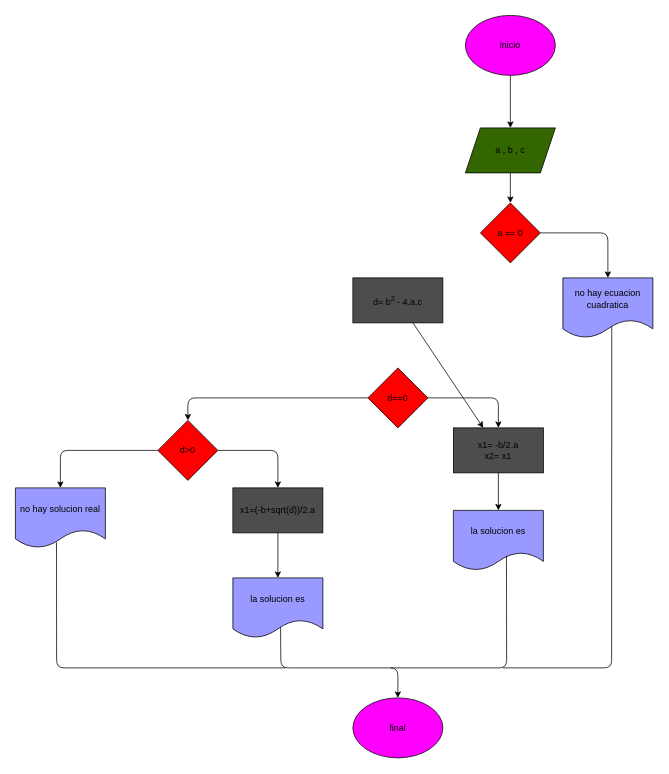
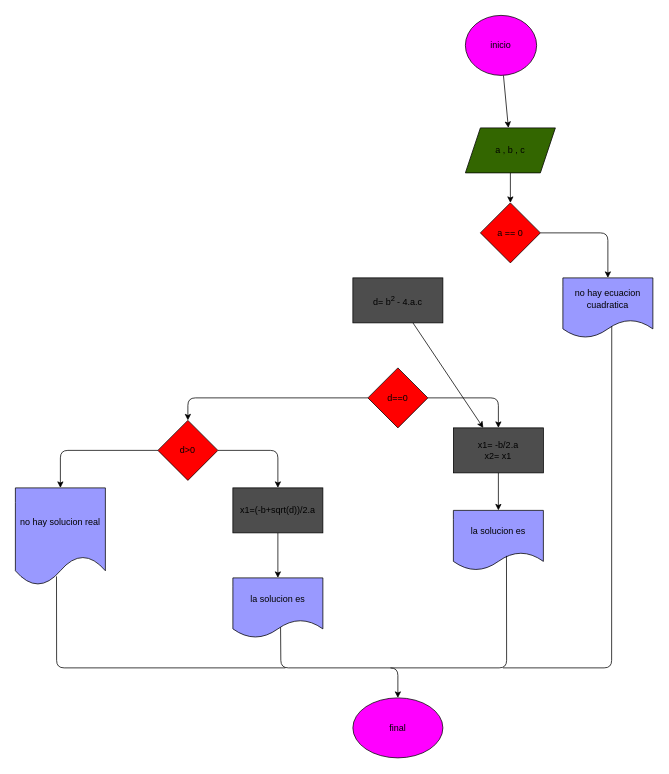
  <mxCell id="0" />
  <mxCell id="1" parent="0" />
  <mxCell id="2" value="" style="edgeStyle=none;html=1;" edge="1" parent="1" source="3" target="5"><mxGeometry relative="1" as="geometry" /></mxCell>
- <mxCell id="3" value="inicio" style="ellipse;whiteSpace=wrap;html=1;fillColor=#FF00FF;" vertex="1" parent="1"><mxGeometry x="620" y="20" width="120" height="80" as="geometry" /></mxCell>
+ <mxCell id="3" value="inicio" style="ellipse;whiteSpace=wrap;html=1;fillColor=#FF00FF;" vertex="1" parent="1"><mxGeometry x="620" y="20" width="95" height="80" as="geometry" /></mxCell>
  <mxCell id="4" value="" style="edgeStyle=none;html=1;" edge="1" parent="1" source="5" target="7"><mxGeometry relative="1" as="geometry" /></mxCell>
  <mxCell id="5" value="a , b , c" style="shape=parallelogram;perimeter=parallelogramPerimeter;whiteSpace=wrap;html=1;fixedSize=1;fillColor=#336600;" vertex="1" parent="1"><mxGeometry x="620" y="170" width="120" height="60" as="geometry" /></mxCell>
  <mxCell id="6" style="edgeStyle=none;html=1;entryX=0.5;entryY=0;entryDx=0;entryDy=0;" edge="1" parent="1" source="7" target="8"><mxGeometry relative="1" as="geometry"><Array as="points"><mxPoint x="810" y="310" /></Array></mxGeometry></mxCell>
  <mxCell id="7" value="a == 0" style="rhombus;whiteSpace=wrap;html=1;fillColor=#FF0000;" vertex="1" parent="1"><mxGeometry x="640" y="270" width="80" height="80" as="geometry" /></mxCell>
  <mxCell id="8" value="no hay ecuacion cuadratica" style="shape=document;whiteSpace=wrap;html=1;boundedLbl=1;fillColor=#9999FF;" vertex="1" parent="1"><mxGeometry x="750" y="370" width="120" height="80" as="geometry" /></mxCell>
  <mxCell id="9" value="" style="edgeStyle=none;html=1;" edge="1" parent="1" source="10" target="15"><mxGeometry relative="1" as="geometry" /></mxCell>
  <mxCell id="10" value="d= b&lt;sup&gt;2 &lt;/sup&gt;- 4.a.c" style="rounded=0;whiteSpace=wrap;html=1;fillColor=#4D4D4D;" vertex="1" parent="1"><mxGeometry x="470" y="370" width="120" height="60" as="geometry" /></mxCell>
  <mxCell id="11" style="edgeStyle=none;html=1;entryX=0.5;entryY=0;entryDx=0;entryDy=0;" edge="1" parent="1" source="13" target="19"><mxGeometry relative="1" as="geometry"><Array as="points"><mxPoint x="250" y="530" /></Array></mxGeometry></mxCell>
  <mxCell id="12" style="edgeStyle=none;html=1;entryX=0.5;entryY=0;entryDx=0;entryDy=0;" edge="1" parent="1" source="13" target="15"><mxGeometry relative="1" as="geometry"><Array as="points"><mxPoint x="664" y="530" /></Array></mxGeometry></mxCell>
  <mxCell id="13" value="d==0" style="rhombus;whiteSpace=wrap;html=1;fillColor=#FF0000;" vertex="1" parent="1"><mxGeometry x="490" y="490" width="80" height="80" as="geometry" /></mxCell>
  <mxCell id="14" value="" style="edgeStyle=none;html=1;" edge="1" parent="1" source="15" target="16"><mxGeometry relative="1" as="geometry" /></mxCell>
  <mxCell id="15" value="x1= -b/2.a&lt;br&gt;x2= x1" style="rounded=0;whiteSpace=wrap;html=1;fillColor=#4D4D4D;" vertex="1" parent="1"><mxGeometry x="604" y="570" width="120" height="60" as="geometry" /></mxCell>
  <mxCell id="16" value="la solucion es" style="shape=document;whiteSpace=wrap;html=1;boundedLbl=1;fillColor=#9999FF;" vertex="1" parent="1"><mxGeometry x="604" y="680" width="120" height="80" as="geometry" /></mxCell>
  <mxCell id="17" style="edgeStyle=none;html=1;entryX=0.5;entryY=0;entryDx=0;entryDy=0;" edge="1" parent="1" source="19" target="21"><mxGeometry relative="1" as="geometry"><Array as="points"><mxPoint x="370" y="600" /></Array></mxGeometry></mxCell>
  <mxCell id="18" style="edgeStyle=none;html=1;entryX=0.5;entryY=0;entryDx=0;entryDy=0;" edge="1" parent="1" source="19" target="22"><mxGeometry relative="1" as="geometry"><Array as="points"><mxPoint x="80" y="600" /></Array></mxGeometry></mxCell>
  <mxCell id="19" value="d&amp;gt;0" style="rhombus;whiteSpace=wrap;html=1;fillColor=#FF0000;" vertex="1" parent="1"><mxGeometry x="210" y="560" width="80" height="80" as="geometry" /></mxCell>
  <mxCell id="20" value="" style="edgeStyle=none;html=1;" edge="1" parent="1" source="21" target="24"><mxGeometry relative="1" as="geometry" /></mxCell>
  <mxCell id="21" value="x1=(-b+sqrt(d))/2.a" style="rounded=0;whiteSpace=wrap;html=1;fillColor=#4D4D4D;" vertex="1" parent="1"><mxGeometry y="650" width="120" height="60" as="geometry" x="310" /></mxCell>
- <mxCell id="22" value="no hay solucion real" style="shape=document;whiteSpace=wrap;html=1;boundedLbl=1;fillColor=#9999FF;" vertex="1" parent="1"><mxGeometry x="20" y="650" width="120" height="80" as="geometry" /></mxCell>
+ <mxCell id="22" value="no hay solucion real" style="shape=document;whiteSpace=wrap;html=1;boundedLbl=1;fillColor=#9999FF;" vertex="1" parent="1"><mxGeometry x="20" y="650" width="120" height="130" as="geometry" /></mxCell>
  <mxCell id="23" style="edgeStyle=none;html=1;entryX=0.5;entryY=0;entryDx=0;entryDy=0;exitX=0.53;exitY=0.818;exitDx=0;exitDy=0;exitPerimeter=0;" edge="1" parent="1" source="24" target="25"><mxGeometry relative="1" as="geometry"><mxPoint x="400" y="860" as="sourcePoint" /><Array as="points"><mxPoint x="374" y="890" /><mxPoint x="530" y="890" /></Array></mxGeometry></mxCell>
  <mxCell id="24" value="la solucion es" style="shape=document;whiteSpace=wrap;html=1;boundedLbl=1;fillColor=#9999FF;" vertex="1" parent="1"><mxGeometry y="770" width="120" height="80" as="geometry" x="310" /></mxCell>
  <mxCell id="25" value="final" style="ellipse;whiteSpace=wrap;html=1;fillColor=#FF00FF;" vertex="1" parent="1"><mxGeometry x="470" y="930" width="120" height="80" as="geometry" /></mxCell>
  <mxCell id="26" value="" style="endArrow=none;html=1;exitX=0.457;exitY=0.908;exitDx=0;exitDy=0;exitPerimeter=0;" edge="1" parent="1" source="22"><mxGeometry width="50" height="50" relative="1" as="geometry"><mxPoint x="480" y="860" as="sourcePoint" /><mxPoint x="380" y="890" as="targetPoint" /><Array as="points"><mxPoint x="75" y="890" /></Array></mxGeometry></mxCell>
  <mxCell id="27" value="" style="endArrow=none;html=1;entryX=0.59;entryY=0.758;entryDx=0;entryDy=0;entryPerimeter=0;" edge="1" parent="1" target="16"><mxGeometry width="50" height="50" relative="1" as="geometry"><mxPoint x="520" y="890" as="sourcePoint" /><mxPoint x="690" y="770" as="targetPoint" /><Array as="points"><mxPoint x="675" y="890" /></Array></mxGeometry></mxCell>
  <mxCell id="28" value="" style="endArrow=none;html=1;entryX=0.543;entryY=0.805;entryDx=0;entryDy=0;entryPerimeter=0;" edge="1" parent="1" target="8"><mxGeometry width="50" height="50" relative="1" as="geometry"><mxPoint x="670" y="890" as="sourcePoint" /><mxPoint x="530" y="610" as="targetPoint" /><Array as="points"><mxPoint x="815" y="890" /></Array></mxGeometry></mxCell>
